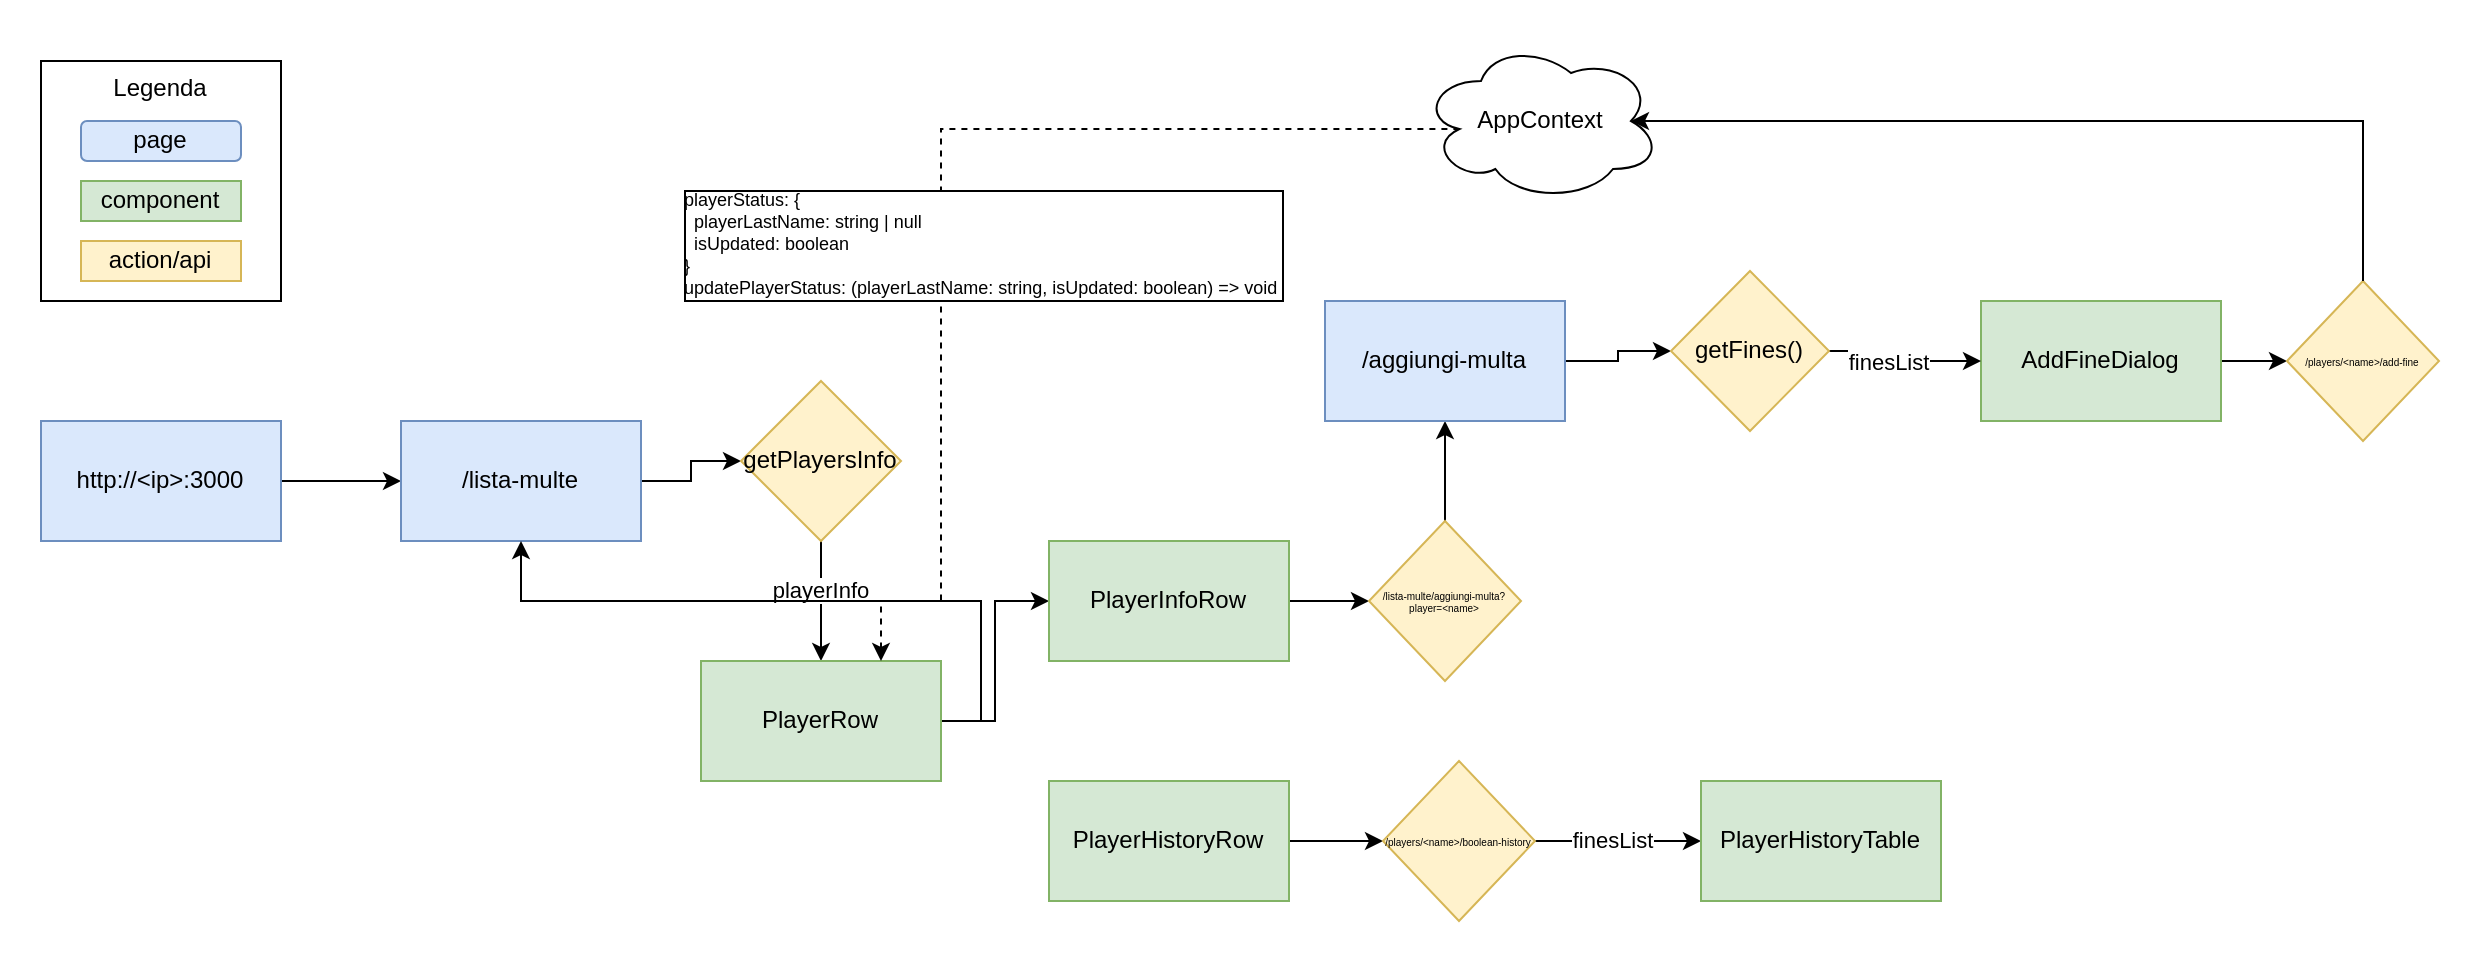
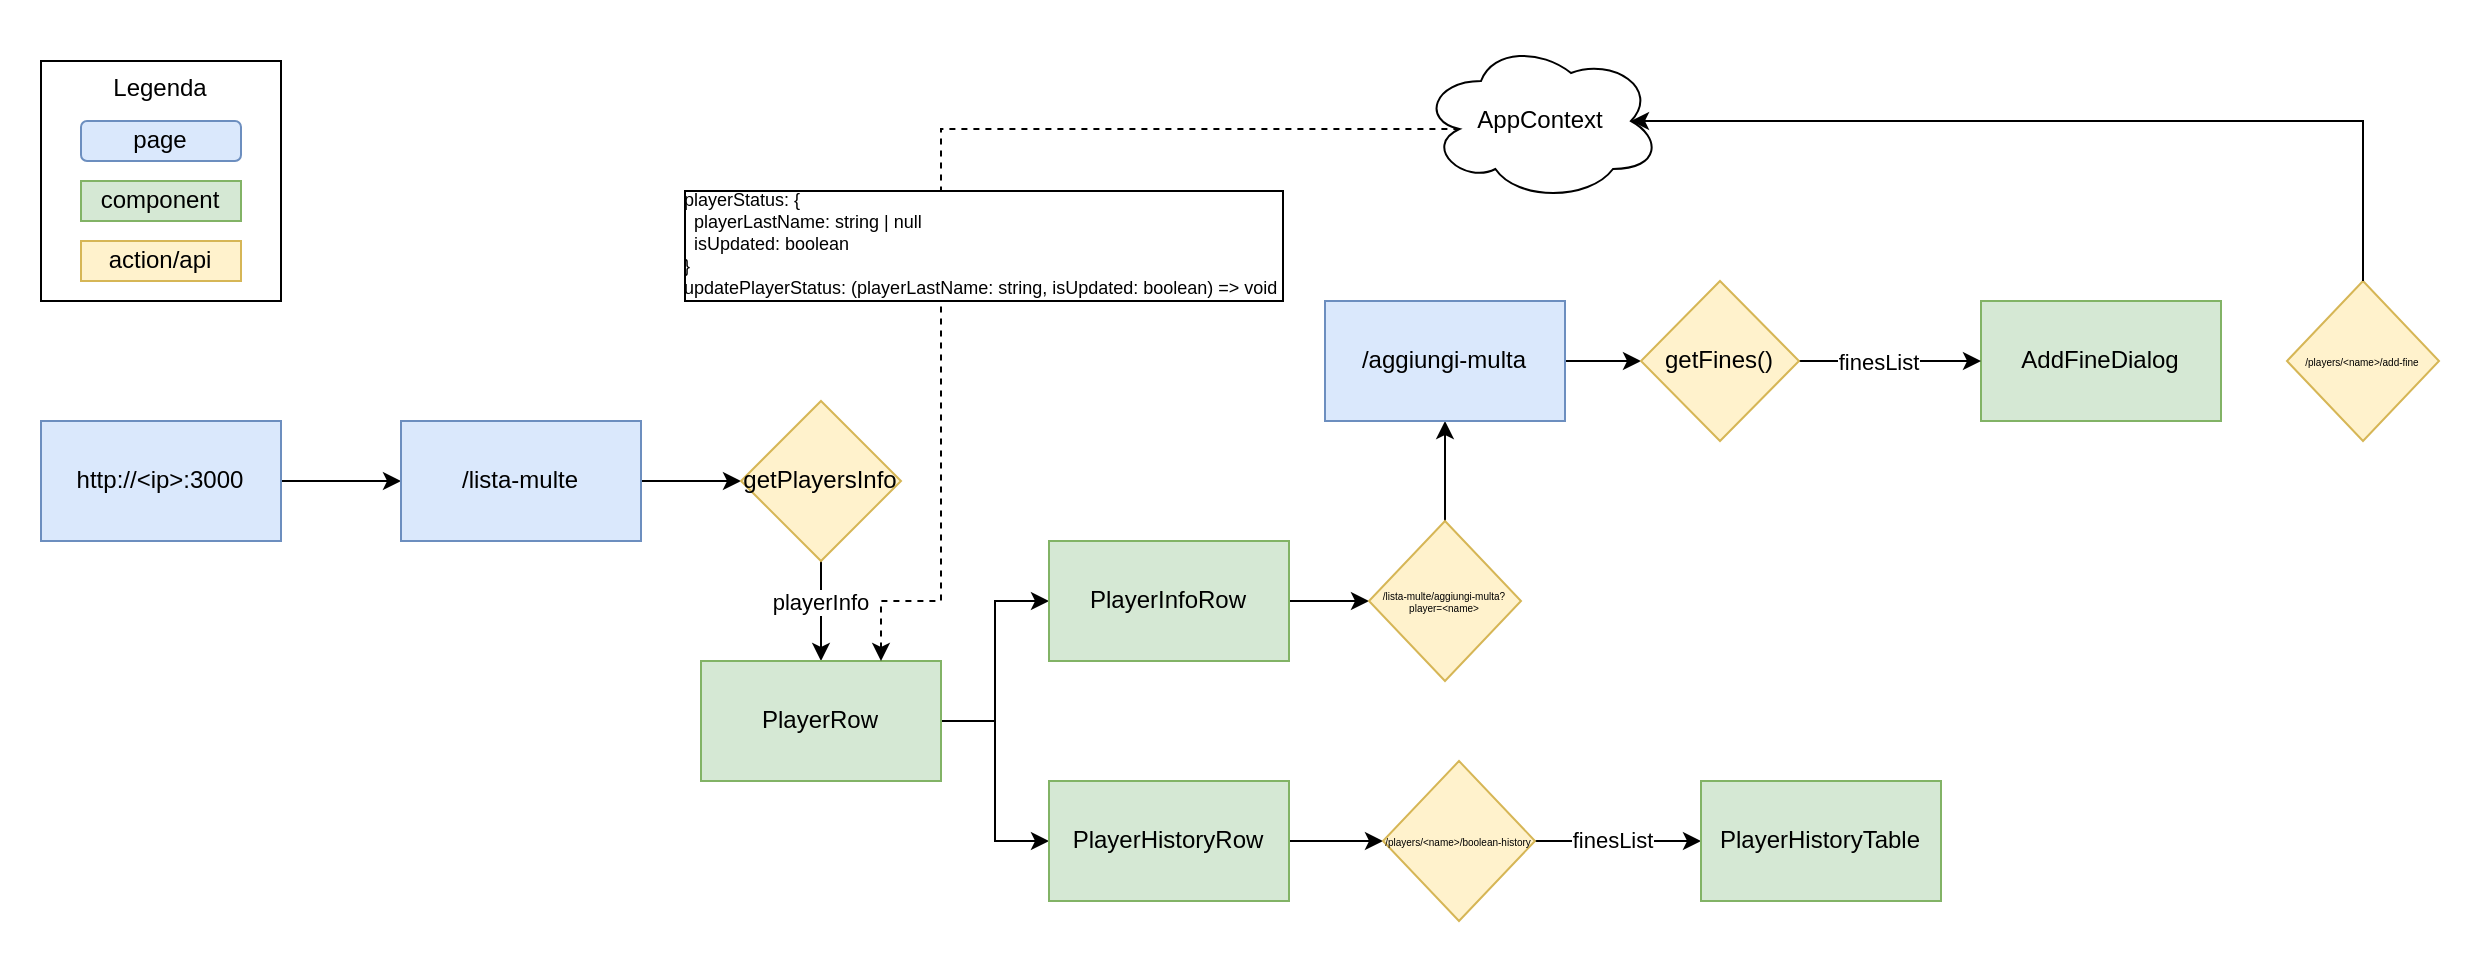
  <mxCell id="0" />
  <mxCell id="1" parent="0" />
  <mxCell id="2" style="edgeStyle=orthogonalEdgeStyle;rounded=0;orthogonalLoop=1;jettySize=auto;html=1;exitX=1;exitY=0.5;exitDx=0;exitDy=0;entryX=0;entryY=0.5;entryDx=0;entryDy=0;" edge="1" parent="1" source="3" target="5"><mxGeometry relative="1" as="geometry" /></mxCell>
  <mxCell id="3" value="http://&amp;lt;ip&amp;gt;:3000" style="rounded=0;whiteSpace=wrap;html=1;fillColor=#dae8fc;strokeColor=#6c8ebf;" vertex="1" parent="1"><mxGeometry x="20" y="210" width="120" height="60" as="geometry" /></mxCell>
  <mxCell id="4" style="edgeStyle=orthogonalEdgeStyle;rounded=0;orthogonalLoop=1;jettySize=auto;html=1;exitX=1;exitY=0.5;exitDx=0;exitDy=0;entryX=0;entryY=0.5;entryDx=0;entryDy=0;" edge="1" parent="1" source="5" target="8"><mxGeometry relative="1" as="geometry" /></mxCell>
  <mxCell id="5" value="/lista-multe" style="rounded=0;whiteSpace=wrap;html=1;fillColor=#dae8fc;strokeColor=#6c8ebf;" vertex="1" parent="1"><mxGeometry x="200" y="210" width="120" height="60" as="geometry" /></mxCell>
  <mxCell id="6" style="edgeStyle=orthogonalEdgeStyle;rounded=0;orthogonalLoop=1;jettySize=auto;html=1;exitX=0.5;exitY=1;exitDx=0;exitDy=0;entryX=0.5;entryY=0;entryDx=0;entryDy=0;" edge="1" parent="1" source="8" target="11"><mxGeometry relative="1" as="geometry" /></mxCell>
  <mxCell id="7" value="playerInfo" style="edgeLabel;html=1;align=center;verticalAlign=middle;resizable=0;points=[];" vertex="1" connectable="0" parent="6"><mxGeometry x="-0.213" y="-1" relative="1" as="geometry"><mxPoint as="offset" /></mxGeometry></mxCell>
- <mxCell id="8" value="getPlayersInfo" style="rhombus;whiteSpace=wrap;html=1;fillColor=#fff2cc;strokeColor=#d6b656;" vertex="1" parent="1"><mxGeometry x="370" y="190" width="80" height="80" as="geometry" /></mxCell>
+ <mxCell id="8" value="getPlayersInfo" style="rhombus;whiteSpace=wrap;html=1;fillColor=#fff2cc;strokeColor=#d6b656;" vertex="1" parent="1"><mxGeometry x="370" y="200" width="80" height="80" as="geometry" /></mxCell>
  <mxCell id="9" style="edgeStyle=orthogonalEdgeStyle;rounded=0;orthogonalLoop=1;jettySize=auto;html=1;exitX=1;exitY=0.5;exitDx=0;exitDy=0;entryX=0;entryY=0.5;entryDx=0;entryDy=0;" edge="1" parent="1" source="11" target="13"><mxGeometry relative="1" as="geometry" /></mxCell>
- <mxCell id="10" style="edgeStyle=orthogonalEdgeStyle;rounded=0;orthogonalLoop=1;jettySize=auto;html=1;exitX=1;exitY=0.5;exitDx=0;exitDy=0;" edge="1" parent="1" source="11" target="5"><mxGeometry relative="1" as="geometry" /></mxCell>
+ <mxCell id="10" style="edgeStyle=orthogonalEdgeStyle;rounded=0;orthogonalLoop=1;jettySize=auto;html=1;exitX=1;exitY=0.5;exitDx=0;exitDy=0;entryX=0;entryY=0.5;entryDx=0;entryDy=0;" edge="1" parent="1" source="11" target="15"><mxGeometry relative="1" as="geometry" /></mxCell>
  <mxCell id="11" value="PlayerRow" style="rounded=0;whiteSpace=wrap;html=1;fillColor=#d5e8d4;strokeColor=#82b366;" vertex="1" parent="1"><mxGeometry x="350" y="330" width="120" height="60" as="geometry" /></mxCell>
  <mxCell id="12" style="edgeStyle=orthogonalEdgeStyle;rounded=0;orthogonalLoop=1;jettySize=auto;html=1;exitX=1;exitY=0.5;exitDx=0;exitDy=0;entryX=0;entryY=0.5;entryDx=0;entryDy=0;" edge="1" parent="1" source="13" target="17"><mxGeometry relative="1" as="geometry" /></mxCell>
  <mxCell id="13" value="PlayerInfoRow" style="rounded=0;whiteSpace=wrap;html=1;fillColor=#d5e8d4;strokeColor=#82b366;" vertex="1" parent="1"><mxGeometry x="524" y="270" width="120" height="60" as="geometry" /></mxCell>
  <mxCell id="14" style="edgeStyle=orthogonalEdgeStyle;rounded=0;orthogonalLoop=1;jettySize=auto;html=1;exitX=1;exitY=0.5;exitDx=0;exitDy=0;entryX=0;entryY=0.5;entryDx=0;entryDy=0;" edge="1" parent="1" source="15" target="32"><mxGeometry relative="1" as="geometry" /></mxCell>
  <mxCell id="15" value="PlayerHistoryRow" style="rounded=0;whiteSpace=wrap;html=1;fillColor=#d5e8d4;strokeColor=#82b366;" vertex="1" parent="1"><mxGeometry x="524" y="390" width="120" height="60" as="geometry" /></mxCell>
  <mxCell id="16" style="edgeStyle=orthogonalEdgeStyle;rounded=0;orthogonalLoop=1;jettySize=auto;html=1;exitX=0.5;exitY=0;exitDx=0;exitDy=0;entryX=0.5;entryY=1;entryDx=0;entryDy=0;" edge="1" parent="1" source="17" target="19"><mxGeometry relative="1" as="geometry" /></mxCell>
  <mxCell id="17" value="/lista-multe/aggiungi-multa?player=&amp;lt;name&amp;gt;" style="rhombus;whiteSpace=wrap;html=1;fontSize=5;fillColor=#fff2cc;strokeColor=#d6b656;" vertex="1" parent="1"><mxGeometry x="684" y="260" width="76" height="80" as="geometry" /></mxCell>
  <mxCell id="18" style="edgeStyle=orthogonalEdgeStyle;rounded=0;orthogonalLoop=1;jettySize=auto;html=1;exitX=1;exitY=0.5;exitDx=0;exitDy=0;entryX=0;entryY=0.5;entryDx=0;entryDy=0;" edge="1" parent="1" source="19" target="24"><mxGeometry relative="1" as="geometry" /></mxCell>
  <mxCell id="19" value="/aggiungi-multa" style="rounded=0;whiteSpace=wrap;html=1;fillColor=#dae8fc;strokeColor=#6c8ebf;" vertex="1" parent="1"><mxGeometry x="662" y="150" width="120" height="60" as="geometry" /></mxCell>
- <mxCell id="20" style="edgeStyle=orthogonalEdgeStyle;rounded=0;orthogonalLoop=1;jettySize=auto;html=1;exitX=1;exitY=0.5;exitDx=0;exitDy=0;entryX=0;entryY=0.5;entryDx=0;entryDy=0;" edge="1" parent="1" source="21" target="33"><mxGeometry relative="1" as="geometry" /></mxCell>
  <mxCell id="21" value="AddFineDialog" style="rounded=0;whiteSpace=wrap;html=1;fillColor=#d5e8d4;strokeColor=#82b366;" vertex="1" parent="1"><mxGeometry x="990" y="150" width="120" height="60" as="geometry" /></mxCell>
  <mxCell id="22" style="edgeStyle=orthogonalEdgeStyle;rounded=0;orthogonalLoop=1;jettySize=auto;html=1;exitX=1;exitY=0.5;exitDx=0;exitDy=0;entryX=0;entryY=0.5;entryDx=0;entryDy=0;" edge="1" parent="1" source="24" target="21"><mxGeometry relative="1" as="geometry" /></mxCell>
  <mxCell id="23" value="finesList" style="edgeLabel;html=1;align=center;verticalAlign=middle;resizable=0;points=[];" vertex="1" connectable="0" parent="22"><mxGeometry x="0.105" y="-2" relative="1" as="geometry"><mxPoint x="-11" y="-2" as="offset" /></mxGeometry></mxCell>
- <mxCell id="24" value="getFines()" style="rhombus;whiteSpace=wrap;html=1;fontSize=12;fillColor=#fff2cc;strokeColor=#d6b656;" vertex="1" parent="1"><mxGeometry x="835" y="135" width="79" height="80" as="geometry" /></mxCell>
+ <mxCell id="24" value="getFines()" style="rhombus;whiteSpace=wrap;html=1;fontSize=12;fillColor=#fff2cc;strokeColor=#d6b656;" vertex="1" parent="1"><mxGeometry x="820" y="140" width="79" height="80" as="geometry" /></mxCell>
  <mxCell id="25" value="" style="group" vertex="1" connectable="0" parent="1"><mxGeometry x="20" y="30" width="120" height="120" as="geometry" /></mxCell>
  <mxCell id="26" value="Legenda" style="rounded=0;whiteSpace=wrap;html=1;verticalAlign=top;" vertex="1" parent="25"><mxGeometry width="120" height="120" as="geometry" /></mxCell>
  <mxCell id="27" value="page" style="whiteSpace=wrap;html=1;fillColor=#dae8fc;strokeColor=#6c8ebf;rounded=1;" vertex="1" parent="25"><mxGeometry x="20" y="30" width="80" height="20" as="geometry" /></mxCell>
  <mxCell id="28" value="component" style="rounded=0;whiteSpace=wrap;html=1;fillColor=#d5e8d4;strokeColor=#82b366;" vertex="1" parent="25"><mxGeometry x="20" y="60" width="80" height="20" as="geometry" /></mxCell>
  <mxCell id="29" value="action/api" style="rounded=0;whiteSpace=wrap;html=1;fillColor=#fff2cc;strokeColor=#d6b656;" vertex="1" parent="25"><mxGeometry x="20" y="90" width="80" height="20" as="geometry" /></mxCell>
  <mxCell id="30" style="edgeStyle=orthogonalEdgeStyle;rounded=0;orthogonalLoop=1;jettySize=auto;html=1;exitX=1;exitY=0.5;exitDx=0;exitDy=0;entryX=0;entryY=0.5;entryDx=0;entryDy=0;" edge="1" parent="1" source="32" target="39"><mxGeometry relative="1" as="geometry" /></mxCell>
  <mxCell id="31" value="finesList" style="edgeLabel;html=1;align=center;verticalAlign=middle;resizable=0;points=[];" vertex="1" connectable="0" parent="30"><mxGeometry x="-0.086" y="1" relative="1" as="geometry"><mxPoint as="offset" /></mxGeometry></mxCell>
  <mxCell id="32" value="/players/&amp;lt;name&amp;gt;/boolean-history" style="rhombus;whiteSpace=wrap;html=1;fontSize=5;fillColor=#fff2cc;strokeColor=#d6b656;" vertex="1" parent="1"><mxGeometry x="691" y="380" width="76" height="80" as="geometry" /></mxCell>
  <mxCell id="33" value="/players/&amp;lt;name&amp;gt;/add-fine" style="rhombus;whiteSpace=wrap;html=1;fontSize=5;fillColor=#fff2cc;strokeColor=#d6b656;" vertex="1" parent="1"><mxGeometry x="1143" y="140" width="76" height="80" as="geometry" /></mxCell>
  <mxCell id="34" style="edgeStyle=orthogonalEdgeStyle;rounded=0;orthogonalLoop=1;jettySize=auto;html=1;exitX=0.16;exitY=0.55;exitDx=0;exitDy=0;exitPerimeter=0;entryX=0.75;entryY=0;entryDx=0;entryDy=0;dashed=1;" edge="1" parent="1" source="37" target="11"><mxGeometry relative="1" as="geometry"><Array as="points"><mxPoint x="470" y="64" /><mxPoint x="470" y="300" /><mxPoint x="440" y="300" /></Array></mxGeometry></mxCell>
  <mxCell id="35" value="&lt;div style=&quot;color: rgb(204, 204, 204); background-color: rgb(31, 31, 31); font-family: Consolas, &amp;quot;Courier New&amp;quot;, monospace; font-size: 14px; line-height: 19px;&quot;&gt;&lt;br&gt;&lt;/div&gt;" style="edgeLabel;html=1;align=center;verticalAlign=middle;resizable=0;points=[];" vertex="1" connectable="0" parent="34"><mxGeometry x="0.08" relative="1" as="geometry"><mxPoint as="offset" /></mxGeometry></mxCell>
  <mxCell id="36" value="playerStatus: {&#10;  playerLastName: string | null&#10;  isUpdated: boolean&#10;}&#10;updatePlayerStatus: (playerLastName: string, isUpdated: boolean) =&gt; void" style="edgeLabel;align=left;verticalAlign=middle;resizable=0;points=[];fontSize=9;labelBackgroundColor=default;labelBorderColor=default;" vertex="1" connectable="0" parent="34"><mxGeometry x="0.141" y="1" relative="1" as="geometry"><mxPoint x="-131" y="-1" as="offset" /></mxGeometry></mxCell>
  <mxCell id="37" value="AppContext" style="ellipse;shape=cloud;whiteSpace=wrap;html=1;" vertex="1" parent="1"><mxGeometry x="710" y="20" width="120" height="80" as="geometry" /></mxCell>
  <mxCell id="38" style="edgeStyle=orthogonalEdgeStyle;rounded=0;orthogonalLoop=1;jettySize=auto;html=1;exitX=0.5;exitY=0;exitDx=0;exitDy=0;entryX=0.875;entryY=0.5;entryDx=0;entryDy=0;entryPerimeter=0;" edge="1" parent="1" source="33" target="37"><mxGeometry relative="1" as="geometry"><Array as="points"><mxPoint x="1181" y="60" /></Array></mxGeometry></mxCell>
  <mxCell id="39" value="PlayerHistoryTable" style="rounded=0;whiteSpace=wrap;html=1;fillColor=#d5e8d4;strokeColor=#82b366;" vertex="1" parent="1"><mxGeometry x="850" y="390" width="120" height="60" as="geometry" /></mxCell>
